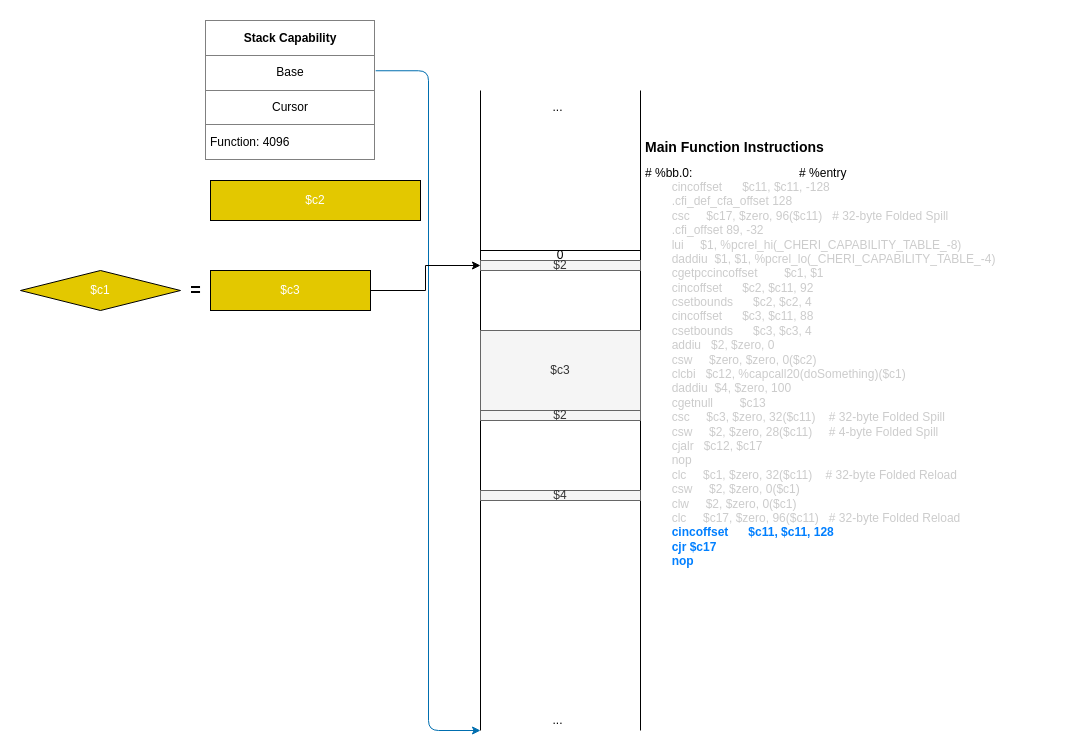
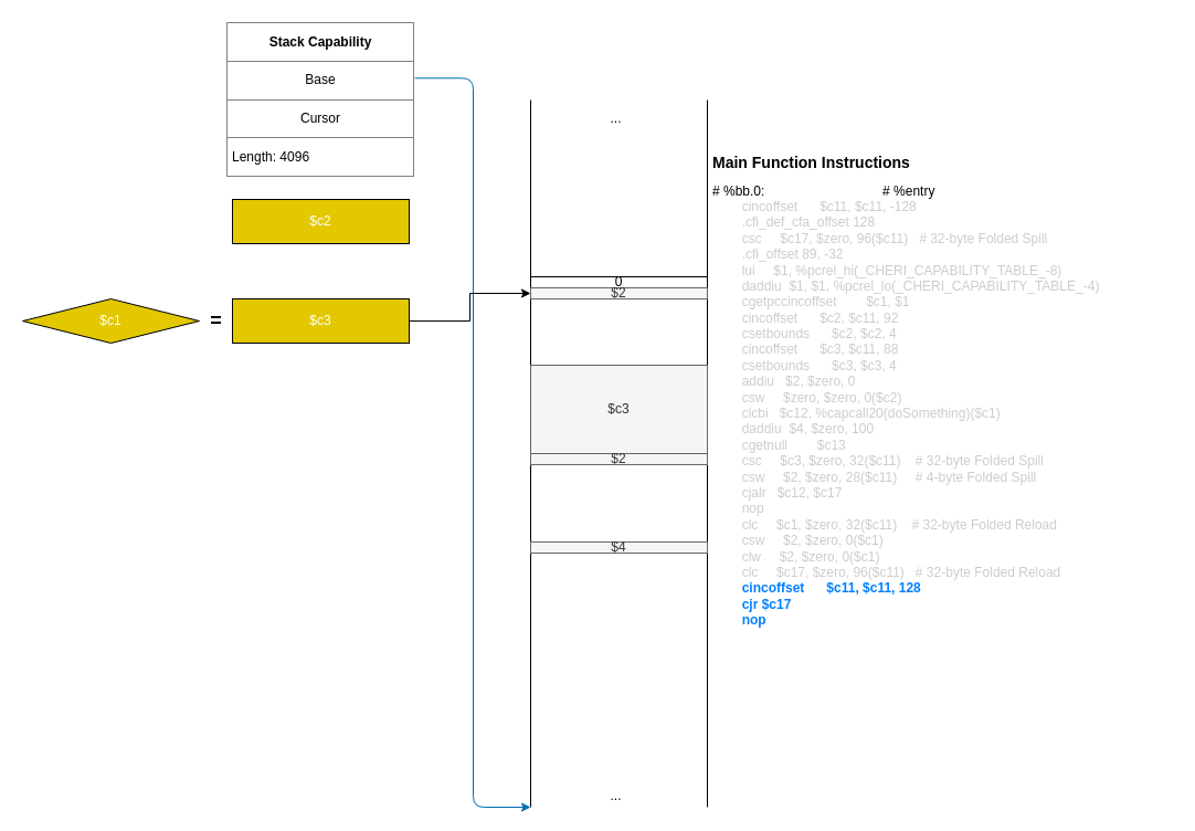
  <mxCell id="0" />
  <mxCell id="1" parent="0" />
  <mxCell id="2" value="&lt;h1 style=&quot;font-size: 14px&quot;&gt;Main Function Instructions&lt;/h1&gt;&lt;div&gt;&lt;div&gt;# %bb.0:&amp;nbsp; &amp;nbsp; &amp;nbsp; &amp;nbsp; &amp;nbsp; &amp;nbsp; &amp;nbsp; &amp;nbsp; &amp;nbsp; &amp;nbsp; &amp;nbsp; &amp;nbsp; &amp;nbsp; &amp;nbsp; &amp;nbsp; &amp;nbsp; # %entry&lt;/div&gt;&lt;div&gt;&lt;font color=&quot;#cccccc&quot;&gt;&amp;nbsp; &amp;nbsp; &amp;nbsp; &amp;nbsp; cincoffset&amp;nbsp; &amp;nbsp; &amp;nbsp; $c11, $c11, -128&lt;/font&gt;&lt;/div&gt;&lt;div&gt;&lt;font color=&quot;#cccccc&quot;&gt;&amp;nbsp; &amp;nbsp; &amp;nbsp; &amp;nbsp; .cfi_def_cfa_offset 128&lt;/font&gt;&lt;/div&gt;&lt;div&gt;&lt;font color=&quot;#cccccc&quot;&gt;&amp;nbsp; &amp;nbsp; &amp;nbsp; &amp;nbsp; csc&amp;nbsp; &amp;nbsp; &amp;nbsp;$c17, $zero, 96($c11)&amp;nbsp; &amp;nbsp;# 32-byte Folded Spill&lt;/font&gt;&lt;/div&gt;&lt;div&gt;&lt;font color=&quot;#cccccc&quot;&gt;&amp;nbsp; &amp;nbsp; &amp;nbsp; &amp;nbsp; .cfi_offset 89, -32&lt;/font&gt;&lt;/div&gt;&lt;div&gt;&lt;font color=&quot;#cccccc&quot;&gt;&amp;nbsp; &amp;nbsp; &amp;nbsp; &amp;nbsp; lui&amp;nbsp; &amp;nbsp; &amp;nbsp;$1, %pcrel_hi(_CHERI_CAPABILITY_TABLE_-8)&lt;/font&gt;&lt;/div&gt;&lt;div&gt;&lt;font color=&quot;#cccccc&quot;&gt;&amp;nbsp; &amp;nbsp; &amp;nbsp; &amp;nbsp; daddiu&amp;nbsp; $1, $1, %pcrel_lo(_CHERI_CAPABILITY_TABLE_-4)&lt;/font&gt;&lt;/div&gt;&lt;div&gt;&lt;font color=&quot;#cccccc&quot;&gt;&amp;nbsp; &amp;nbsp; &amp;nbsp; &amp;nbsp; cgetpccincoffset&amp;nbsp; &amp;nbsp; &amp;nbsp; &amp;nbsp; $c1, $1&lt;/font&gt;&lt;/div&gt;&lt;div&gt;&amp;nbsp; &amp;nbsp; &amp;nbsp; &amp;nbsp;&lt;font color=&quot;#cccccc&quot;&gt; cincoffset&amp;nbsp; &amp;nbsp; &amp;nbsp; $c2, $c11, 92&lt;/font&gt;&lt;/div&gt;&lt;div&gt;&lt;font color=&quot;#cccccc&quot;&gt;&amp;nbsp; &amp;nbsp; &amp;nbsp; &amp;nbsp; csetbounds&amp;nbsp; &amp;nbsp; &amp;nbsp; $c2, $c2, 4&lt;/font&gt;&lt;/div&gt;&lt;div&gt;&lt;font color=&quot;#cccccc&quot;&gt;&amp;nbsp; &amp;nbsp; &amp;nbsp; &amp;nbsp; cincoffset&amp;nbsp; &amp;nbsp; &amp;nbsp; $c3, $c11, 88&lt;/font&gt;&lt;/div&gt;&lt;div&gt;&lt;font color=&quot;#cccccc&quot;&gt;&amp;nbsp; &amp;nbsp; &amp;nbsp; &amp;nbsp; csetbounds&amp;nbsp; &amp;nbsp; &amp;nbsp; $c3, $c3, 4&lt;/font&gt;&lt;/div&gt;&lt;div&gt;&lt;font color=&quot;#cccccc&quot;&gt;&amp;nbsp; &amp;nbsp; &amp;nbsp; &amp;nbsp; addiu&amp;nbsp; &amp;nbsp;$2, $zero, 0&lt;/font&gt;&lt;/div&gt;&lt;div&gt;&lt;font color=&quot;#cccccc&quot;&gt;&amp;nbsp; &amp;nbsp; &amp;nbsp; &amp;nbsp; csw&amp;nbsp; &amp;nbsp; &amp;nbsp;$zero, $zero, 0($c2)&lt;/font&gt;&lt;/div&gt;&lt;div&gt;&lt;font color=&quot;#cccccc&quot;&gt;&amp;nbsp; &amp;nbsp; &amp;nbsp; &amp;nbsp; clcbi&amp;nbsp; &amp;nbsp;$c12, %capcall20(doSomething)($c1)&lt;/font&gt;&lt;/div&gt;&lt;div&gt;&lt;font color=&quot;#cccccc&quot;&gt;&amp;nbsp; &amp;nbsp; &amp;nbsp; &amp;nbsp; daddiu&amp;nbsp; $4, $zero, 100&lt;/font&gt;&lt;/div&gt;&lt;div&gt;&lt;font color=&quot;#cccccc&quot;&gt;&amp;nbsp; &amp;nbsp; &amp;nbsp; &amp;nbsp; cgetnull&amp;nbsp; &amp;nbsp; &amp;nbsp; &amp;nbsp; $c13&lt;/font&gt;&lt;/div&gt;&lt;div&gt;&lt;font color=&quot;#cccccc&quot;&gt;&amp;nbsp; &amp;nbsp; &amp;nbsp; &amp;nbsp; csc&amp;nbsp; &amp;nbsp; &amp;nbsp;$c3, $zero, 32($c11)&amp;nbsp; &amp;nbsp; # 32-byte Folded Spill&lt;/font&gt;&lt;/div&gt;&lt;div&gt;&lt;font color=&quot;#cccccc&quot;&gt;&amp;nbsp; &amp;nbsp; &amp;nbsp; &amp;nbsp; csw&amp;nbsp; &amp;nbsp; &amp;nbsp;$2, $zero, 28($c11)&amp;nbsp; &amp;nbsp; &amp;nbsp;# 4-byte Folded Spill&lt;/font&gt;&lt;/div&gt;&lt;div&gt;&lt;font color=&quot;#cccccc&quot;&gt;&amp;nbsp; &amp;nbsp; &amp;nbsp; &amp;nbsp; cjalr&amp;nbsp; &amp;nbsp;$c12, $c17&lt;/font&gt;&lt;/div&gt;&lt;div&gt;&lt;font color=&quot;#cccccc&quot;&gt;&amp;nbsp; &amp;nbsp; &amp;nbsp; &amp;nbsp; nop&lt;/font&gt;&lt;/div&gt;&lt;div&gt;&lt;font color=&quot;#cccccc&quot;&gt;&amp;nbsp; &amp;nbsp; &amp;nbsp; &amp;nbsp; clc&amp;nbsp; &amp;nbsp; &amp;nbsp;$c1, $zero, 32($c11)&amp;nbsp; &amp;nbsp; # 32-byte Folded Reload&lt;/font&gt;&lt;/div&gt;&lt;div&gt;&lt;font color=&quot;#cccccc&quot;&gt;&amp;nbsp; &amp;nbsp; &amp;nbsp; &amp;nbsp; csw&amp;nbsp; &amp;nbsp; &amp;nbsp;$2, $zero, 0($c1)&lt;/font&gt;&lt;/div&gt;&lt;div&gt;&lt;font color=&quot;#cccccc&quot;&gt;&amp;nbsp; &amp;nbsp; &amp;nbsp; &amp;nbsp; clw&amp;nbsp; &amp;nbsp; &amp;nbsp;$2, $zero, 0($c1)&lt;/font&gt;&lt;/div&gt;&lt;div&gt;&lt;font color=&quot;#cccccc&quot;&gt;&amp;nbsp; &amp;nbsp; &amp;nbsp; &amp;nbsp; clc&amp;nbsp; &amp;nbsp; &amp;nbsp;$c17, $zero, 96($c11)&amp;nbsp; &amp;nbsp;# 32-byte Folded Reload&lt;/font&gt;&lt;/div&gt;&lt;div&gt;&lt;font color=&quot;#cccccc&quot;&gt;&amp;nbsp; &amp;nbsp; &amp;nbsp; &amp;nbsp; &lt;/font&gt;&lt;font color=&quot;#007fff&quot;&gt;&lt;b&gt;cincoffset&amp;nbsp; &amp;nbsp; &amp;nbsp; $c11, $c11, 128&lt;/b&gt;&lt;/font&gt;&lt;/div&gt;&lt;div&gt;&lt;font color=&quot;#007fff&quot;&gt;&lt;b&gt;&amp;nbsp; &amp;nbsp; &amp;nbsp; &amp;nbsp; cjr $c17&lt;/b&gt;&lt;/font&gt;&lt;/div&gt;&lt;div&gt;&lt;font color=&quot;#007fff&quot;&gt;&lt;b&gt;&amp;nbsp; &amp;nbsp; &amp;nbsp; &amp;nbsp; nop&lt;/b&gt;&lt;/font&gt;&lt;/div&gt;&lt;/div&gt;&lt;div&gt;&lt;br&gt;&lt;/div&gt;" style="text;html=1;strokeColor=none;fillColor=none;spacing=5;spacingTop=-20;whiteSpace=wrap;overflow=hidden;rounded=0;" parent="1" vertex="1"><mxGeometry x="640" y="140" width="420" height="520" as="geometry" /></mxCell>
  <mxCell id="3" value="" style="endArrow=none;html=1;" parent="1" edge="1"><mxGeometry width="50" height="50" relative="1" as="geometry"><mxPoint x="480" y="730" as="sourcePoint" /><mxPoint x="480" y="90" as="targetPoint" /></mxGeometry></mxCell>
  <mxCell id="4" value="" style="endArrow=none;html=1;" parent="1" edge="1"><mxGeometry width="50" height="50" relative="1" as="geometry"><mxPoint x="640" y="730" as="sourcePoint" /><mxPoint x="640" y="90" as="targetPoint" /></mxGeometry></mxCell>
- <mxCell id="5" value="&lt;table border=&quot;1&quot; width=&quot;100%&quot; cellpadding=&quot;4&quot; style=&quot;width: 100% ; height: 100% ; border-collapse: collapse&quot;&gt;&lt;tbody&gt;&lt;tr&gt;&lt;th align=&quot;center&quot;&gt;&lt;b&gt;Stack Capability&lt;/b&gt;&lt;/th&gt;&lt;/tr&gt;&lt;tr&gt;&lt;td align=&quot;center&quot;&gt;Base&lt;/td&gt;&lt;/tr&gt;&lt;tr&gt;&lt;td style=&quot;text-align: center&quot;&gt;Cursor&lt;/td&gt;&lt;/tr&gt;&lt;tr&gt;&lt;td&gt;Function: 4096&lt;/td&gt;&lt;/tr&gt;&lt;/tbody&gt;&lt;/table&gt;" style="text;html=1;strokeColor=none;fillColor=none;overflow=fill;" parent="1" vertex="1"><mxGeometry x="205" y="20" width="170" height="140" as="geometry" /></mxCell>
+ <mxCell id="5" value="&lt;table border=&quot;1&quot; width=&quot;100%&quot; cellpadding=&quot;4&quot; style=&quot;width: 100% ; height: 100% ; border-collapse: collapse&quot;&gt;&lt;tbody&gt;&lt;tr&gt;&lt;th align=&quot;center&quot;&gt;&lt;b&gt;Stack Capability&lt;/b&gt;&lt;/th&gt;&lt;/tr&gt;&lt;tr&gt;&lt;td align=&quot;center&quot;&gt;Base&lt;/td&gt;&lt;/tr&gt;&lt;tr&gt;&lt;td style=&quot;text-align: center&quot;&gt;Cursor&lt;/td&gt;&lt;/tr&gt;&lt;tr&gt;&lt;td&gt;Length: 4096&lt;/td&gt;&lt;/tr&gt;&lt;/tbody&gt;&lt;/table&gt;" style="text;html=1;strokeColor=none;fillColor=none;overflow=fill;" parent="1" vertex="1"><mxGeometry x="205" y="20" width="170" height="140" as="geometry" /></mxCell>
  <mxCell id="6" value="" style="endArrow=classic;html=1;exitX=1.001;exitY=0.359;exitDx=0;exitDy=0;exitPerimeter=0;edgeStyle=elbowEdgeStyle;fillColor=#1ba1e2;strokeColor=#006EAF;" parent="1" source="5" edge="1"><mxGeometry width="50" height="50" relative="1" as="geometry"><mxPoint x="300" y="300" as="sourcePoint" /><mxPoint x="480" y="730" as="targetPoint" /></mxGeometry></mxCell>
  <mxCell id="7" value="..." style="text;html=1;align=center;verticalAlign=middle;resizable=0;points=[];autosize=1;" parent="1" vertex="1"><mxGeometry x="542" y="97" width="30" height="20" as="geometry" /></mxCell>
  <mxCell id="8" value="..." style="text;html=1;align=center;verticalAlign=middle;resizable=0;points=[];autosize=1;" parent="1" vertex="1"><mxGeometry x="542" y="710" width="30" height="20" as="geometry" /></mxCell>
- <mxCell id="9" value="$c2" style="rounded=0;whiteSpace=wrap;html=1;fillColor=#e3c800;strokeColor=#000000;fontColor=#ffffff;" parent="1" vertex="1"><mxGeometry x="210" y="180" width="210" height="40" as="geometry" /></mxCell>
+ <mxCell id="9" value="$c2" style="rounded=0;whiteSpace=wrap;html=1;fillColor=#e3c800;strokeColor=#000000;fontColor=#ffffff;" parent="1" vertex="1"><mxGeometry x="210" y="180" width="160" height="40" as="geometry" /></mxCell>
  <mxCell id="10" style="edgeStyle=elbowEdgeStyle;rounded=0;orthogonalLoop=1;jettySize=auto;html=1;exitX=1;exitY=0.5;exitDx=0;exitDy=0;entryX=0;entryY=0.5;entryDx=0;entryDy=0;" parent="1" source="11" target="13" edge="1"><mxGeometry relative="1" as="geometry" /></mxCell>
  <mxCell id="11" value="$c3" style="rounded=0;whiteSpace=wrap;html=1;fillColor=#e3c800;strokeColor=#000000;fontColor=#ffffff;" parent="1" vertex="1"><mxGeometry x="210" y="270" width="160" height="40" as="geometry" /></mxCell>
  <mxCell id="12" value="0" style="rounded=0;whiteSpace=wrap;html=1;strokeColor=#000000;" parent="1" vertex="1"><mxGeometry x="480" y="250" width="160" height="10" as="geometry" /></mxCell>
  <mxCell id="13" value="-" style="rounded=0;whiteSpace=wrap;html=1;strokeColor=#000000;" parent="1" vertex="1"><mxGeometry x="480" y="260" width="160" height="10" as="geometry" /></mxCell>
  <mxCell id="14" value="$c3" style="rounded=0;whiteSpace=wrap;html=1;strokeColor=#666666;fillColor=#f5f5f5;fontColor=#333333;" parent="1" vertex="1"><mxGeometry x="480" y="330" width="160" height="80" as="geometry" /></mxCell>
  <mxCell id="15" value="$4" style="rounded=0;whiteSpace=wrap;html=1;strokeColor=#666666;fillColor=#f5f5f5;fontColor=#333333;" parent="1" vertex="1"><mxGeometry x="480" y="490" width="160" height="10" as="geometry" /></mxCell>
  <mxCell id="16" value="$2" style="rounded=0;whiteSpace=wrap;html=1;strokeColor=#666666;fillColor=#f5f5f5;fontColor=#333333;" vertex="1" parent="1"><mxGeometry x="480" y="410" width="160" height="10" as="geometry" /></mxCell>
  <mxCell id="17" value="$c1" style="rhombus;whiteSpace=wrap;html=1;fillColor=#e3c800;strokeColor=#000000;fontColor=#ffffff;" vertex="1" parent="1"><mxGeometry x="20" y="270" width="160" height="40" as="geometry" /></mxCell>
  <mxCell id="18" value="&lt;b&gt;&lt;font style=&quot;font-size: 18px&quot;&gt;=&lt;/font&gt;&lt;/b&gt;" style="text;html=1;align=center;verticalAlign=middle;resizable=0;points=[];autosize=1;fontSize=12;" vertex="1" parent="1"><mxGeometry x="180" y="280" width="30" height="20" as="geometry" /></mxCell>
  <mxCell id="19" value="$2" style="rounded=0;whiteSpace=wrap;html=1;strokeColor=#666666;fillColor=#f5f5f5;fontColor=#333333;" vertex="1" parent="1"><mxGeometry x="480" y="260" width="160" height="10" as="geometry" /></mxCell>
